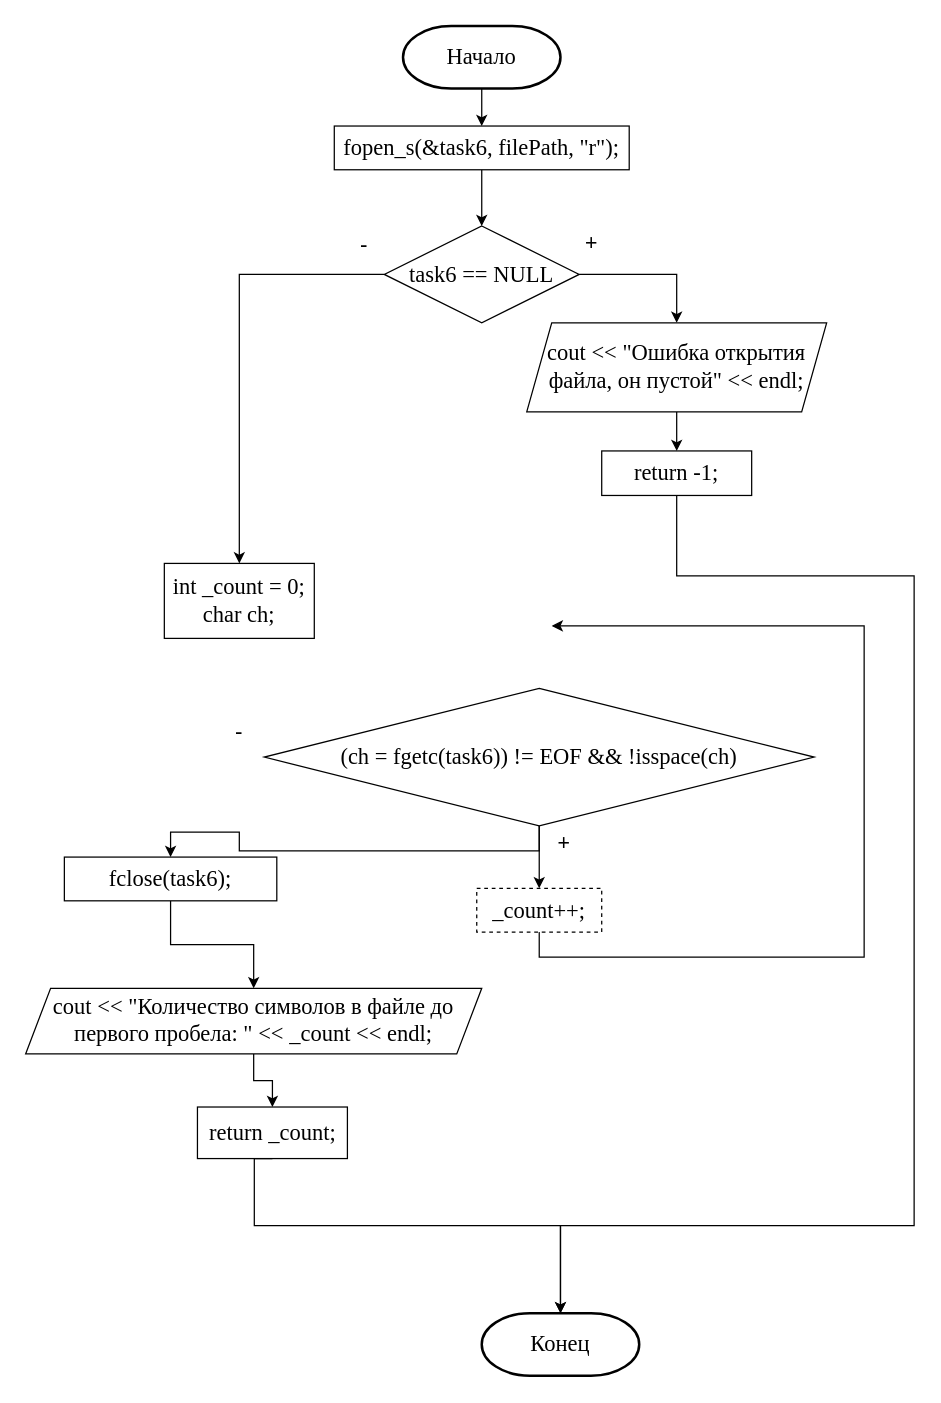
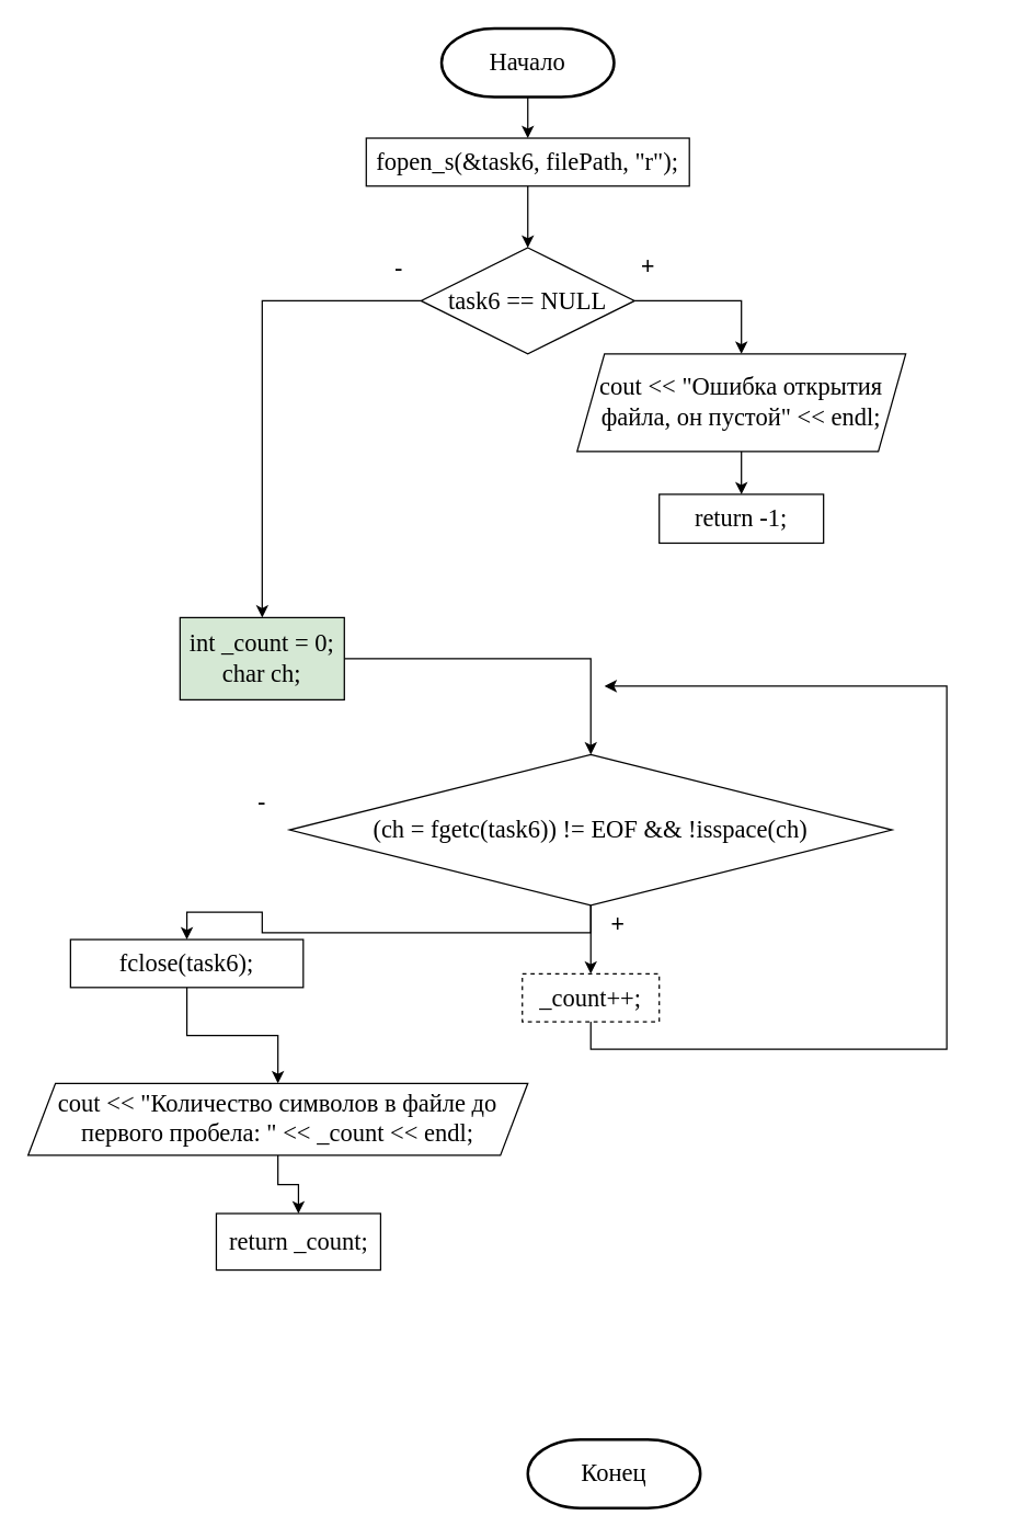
  <mxCell id="0" />
  <mxCell id="1" parent="0" />
  <mxCell id="2" value="" style="edgeStyle=orthogonalEdgeStyle;rounded=0;orthogonalLoop=1;jettySize=auto;html=1;exitX=0.5;exitY=1;exitDx=0;exitDy=0;exitPerimeter=0;" edge="1" parent="1" source="29" target="4"><mxGeometry relative="1" as="geometry"><mxPoint x="385" y="60" as="sourcePoint" /></mxGeometry></mxCell>
  <mxCell id="3" value="" style="edgeStyle=orthogonalEdgeStyle;rounded=0;orthogonalLoop=1;jettySize=auto;html=1;" edge="1" parent="1" source="4" target="7"><mxGeometry relative="1" as="geometry" /></mxCell>
  <mxCell id="4" value="fopen_s(&amp;amp;task6, filePath, &quot;r&quot;);" style="whiteSpace=wrap;html=1;fontSize=18;fontFamily=Times New Roman;" vertex="1" parent="1"><mxGeometry x="267" y="100" width="236" height="35" as="geometry" /></mxCell>
  <mxCell id="5" value="" style="edgeStyle=orthogonalEdgeStyle;rounded=0;orthogonalLoop=1;jettySize=auto;html=1;exitX=1;exitY=0.5;exitDx=0;exitDy=0;" edge="1" parent="1" source="7" target="9"><mxGeometry relative="1" as="geometry" /></mxCell>
  <mxCell id="6" value="" style="edgeStyle=orthogonalEdgeStyle;rounded=0;orthogonalLoop=1;jettySize=auto;html=1;" edge="1" parent="1" source="7" target="15"><mxGeometry relative="1" as="geometry" /></mxCell>
  <mxCell id="7" value="task6 == NULL" style="rhombus;whiteSpace=wrap;html=1;fontSize=18;fontFamily=Times New Roman;" vertex="1" parent="1"><mxGeometry x="307" y="180" width="156" height="77.5" as="geometry" /></mxCell>
  <mxCell id="8" value="" style="edgeStyle=orthogonalEdgeStyle;rounded=0;orthogonalLoop=1;jettySize=auto;html=1;" edge="1" parent="1" source="9" target="13"><mxGeometry relative="1" as="geometry" /></mxCell>
  <mxCell id="9" value="cout &amp;lt;&amp;lt; &quot;Ошибка открытия файла, он пустой&quot; &amp;lt;&amp;lt; endl;" style="shape=parallelogram;perimeter=parallelogramPerimeter;whiteSpace=wrap;html=1;fixedSize=1;fontSize=18;fontFamily=Times New Roman;" vertex="1" parent="1"><mxGeometry x="421" y="257.5" width="240" height="71.25" as="geometry" /></mxCell>
  <mxCell id="10" value="+" style="text;html=1;align=center;verticalAlign=middle;whiteSpace=wrap;rounded=0;fontSize=17;" vertex="1" parent="1"><mxGeometry x="443" y="180" width="60" height="30" as="geometry" /></mxCell>
  <mxCell id="11" value="-" style="text;html=1;align=center;verticalAlign=middle;whiteSpace=wrap;rounded=0;fontSize=18;" vertex="1" parent="1"><mxGeometry x="261" y="180" width="60" height="30" as="geometry" /></mxCell>
- <mxCell id="12" style="edgeStyle=orthogonalEdgeStyle;rounded=0;orthogonalLoop=1;jettySize=auto;html=1;entryX=0.5;entryY=0;entryDx=0;entryDy=0;exitX=0.5;exitY=1;exitDx=0;exitDy=0;entryPerimeter=0;" edge="1" parent="1" source="13" target="30"><mxGeometry relative="1" as="geometry"><mxPoint x="448" y="1040" as="targetPoint" /><Array as="points"><mxPoint x="541" y="460" /><mxPoint x="731" y="460" /><mxPoint x="731" y="980" /><mxPoint x="448" y="980" /></Array></mxGeometry></mxCell>
  <mxCell id="13" value="return -1;" style="whiteSpace=wrap;html=1;fontSize=18;fontFamily=Times New Roman;" vertex="1" parent="1"><mxGeometry x="481" y="360" width="120" height="35.63" as="geometry" /></mxCell>
- <mxCell id="15" value="&lt;div&gt;int _count = 0;&lt;/div&gt;&lt;div&gt;&lt;span style=&quot;background-color: initial;&quot;&gt;char ch;&lt;/span&gt;&lt;/div&gt;" style="whiteSpace=wrap;html=1;fontSize=18;fontFamily=Times New Roman;" vertex="1" parent="1"><mxGeometry x="131" y="450" width="120" height="60" as="geometry" /></mxCell>
+ <mxCell id="14" value="" style="edgeStyle=orthogonalEdgeStyle;rounded=0;orthogonalLoop=1;jettySize=auto;html=1;exitX=1;exitY=0.5;exitDx=0;exitDy=0;" edge="1" parent="1" source="15" target="18"><mxGeometry relative="1" as="geometry" /></mxCell>
+ <mxCell id="15" value="&lt;div&gt;int _count = 0;&lt;/div&gt;&lt;div&gt;&lt;span style=&quot;background-color: initial;&quot;&gt;char ch;&lt;/span&gt;&lt;/div&gt;" style="whiteSpace=wrap;html=1;fontSize=18;fontFamily=Times New Roman;fillColor=#d5e8d4;" vertex="1" parent="1"><mxGeometry x="131" y="450" width="120" height="60" as="geometry" /></mxCell>
  <mxCell id="16" value="" style="edgeStyle=orthogonalEdgeStyle;rounded=0;orthogonalLoop=1;jettySize=auto;html=1;" edge="1" parent="1" source="18" target="20"><mxGeometry relative="1" as="geometry" /></mxCell>
  <mxCell id="17" value="" style="edgeStyle=orthogonalEdgeStyle;rounded=0;orthogonalLoop=1;jettySize=auto;html=1;" edge="1" parent="1" source="18" target="23"><mxGeometry relative="1" as="geometry" /></mxCell>
  <mxCell id="18" value="(ch = fgetc(task6)) != EOF &amp;amp;&amp;amp; !isspace(ch)" style="rhombus;whiteSpace=wrap;html=1;fontSize=18;fontFamily=Times New Roman;" vertex="1" parent="1"><mxGeometry x="211" y="550" width="440" height="110" as="geometry" /></mxCell>
  <mxCell id="19" style="edgeStyle=orthogonalEdgeStyle;rounded=0;orthogonalLoop=1;jettySize=auto;html=1;exitX=0.5;exitY=1;exitDx=0;exitDy=0;" edge="1" parent="1" source="20"><mxGeometry relative="1" as="geometry"><mxPoint x="441" y="500" as="targetPoint" /><Array as="points"><mxPoint x="431" y="765" /><mxPoint x="691" y="765" /><mxPoint x="691" y="500" /></Array></mxGeometry></mxCell>
  <mxCell id="20" value="_count++;" style="whiteSpace=wrap;html=1;fontSize=18;fontFamily=Times New Roman;dashed=1;" vertex="1" parent="1"><mxGeometry x="381" y="710" width="100" height="35" as="geometry" /></mxCell>
  <mxCell id="21" value="+" style="text;html=1;align=center;verticalAlign=middle;whiteSpace=wrap;rounded=0;fontSize=17;" vertex="1" parent="1"><mxGeometry x="421" y="660" width="60" height="30" as="geometry" /></mxCell>
  <mxCell id="22" value="" style="edgeStyle=orthogonalEdgeStyle;rounded=0;orthogonalLoop=1;jettySize=auto;html=1;" edge="1" parent="1" source="23" target="26"><mxGeometry relative="1" as="geometry" /></mxCell>
  <mxCell id="23" value="fclose(task6);" style="whiteSpace=wrap;html=1;fontSize=18;fontFamily=Times New Roman;" vertex="1" parent="1"><mxGeometry x="51" y="685" width="170" height="35" as="geometry" /></mxCell>
  <mxCell id="24" value="-" style="text;html=1;align=center;verticalAlign=middle;whiteSpace=wrap;rounded=0;fontSize=18;" vertex="1" parent="1"><mxGeometry x="161" y="570" width="60" height="30" as="geometry" /></mxCell>
  <mxCell id="25" value="" style="edgeStyle=orthogonalEdgeStyle;rounded=0;orthogonalLoop=1;jettySize=auto;html=1;" edge="1" parent="1" source="26" target="28"><mxGeometry relative="1" as="geometry" /></mxCell>
  <mxCell id="26" value="cout &amp;lt;&amp;lt; &quot;Количество символов в файле до первого пробела: &quot; &amp;lt;&amp;lt; _count &amp;lt;&amp;lt; endl;" style="shape=parallelogram;perimeter=parallelogramPerimeter;whiteSpace=wrap;html=1;fixedSize=1;fontSize=18;fontFamily=Times New Roman;" vertex="1" parent="1"><mxGeometry x="20" y="790" width="365" height="52.5" as="geometry" /></mxCell>
- <mxCell id="27" value="" style="edgeStyle=orthogonalEdgeStyle;rounded=0;orthogonalLoop=1;jettySize=auto;html=1;exitX=0.5;exitY=1;exitDx=0;exitDy=0;entryX=0.5;entryY=0;entryDx=0;entryDy=0;entryPerimeter=0;" edge="1" parent="1" source="28" target="30"><mxGeometry relative="1" as="geometry"><mxPoint x="448" y="1040" as="targetPoint" /><Array as="points"><mxPoint x="203" y="980" /><mxPoint x="448" y="980" /></Array></mxGeometry></mxCell>
  <mxCell id="28" value="return _count;" style="whiteSpace=wrap;html=1;fontSize=18;fontFamily=Times New Roman;" vertex="1" parent="1"><mxGeometry x="157.5" y="885" width="120" height="41.25" as="geometry" /></mxCell>
  <mxCell id="29" value="&lt;font style=&quot;font-size: 18px;&quot; face=&quot;Times New Roman&quot;&gt;Начало&lt;/font&gt;" style="strokeWidth=2;html=1;shape=mxgraph.flowchart.terminator;whiteSpace=wrap;" vertex="1" parent="1"><mxGeometry x="322" y="20" width="126" height="50" as="geometry" /></mxCell>
  <mxCell id="30" value="&lt;font style=&quot;font-size: 18px;&quot; face=&quot;Times New Roman&quot;&gt;Конец&lt;/font&gt;" style="strokeWidth=2;html=1;shape=mxgraph.flowchart.terminator;whiteSpace=wrap;" vertex="1" parent="1"><mxGeometry x="385" y="1050" width="126" height="50" as="geometry" /></mxCell>
